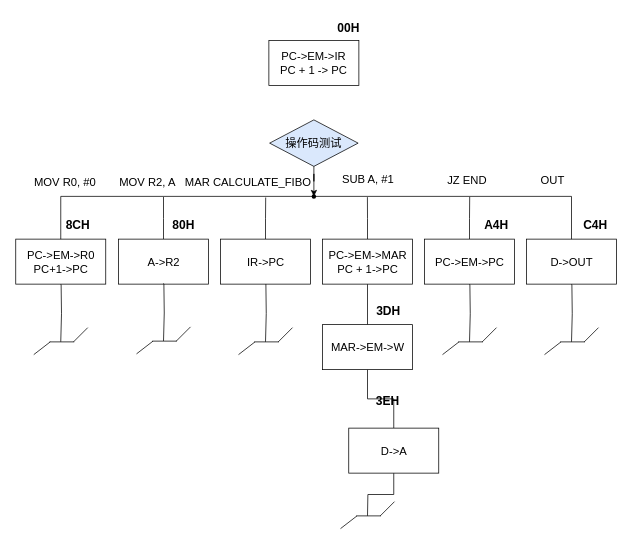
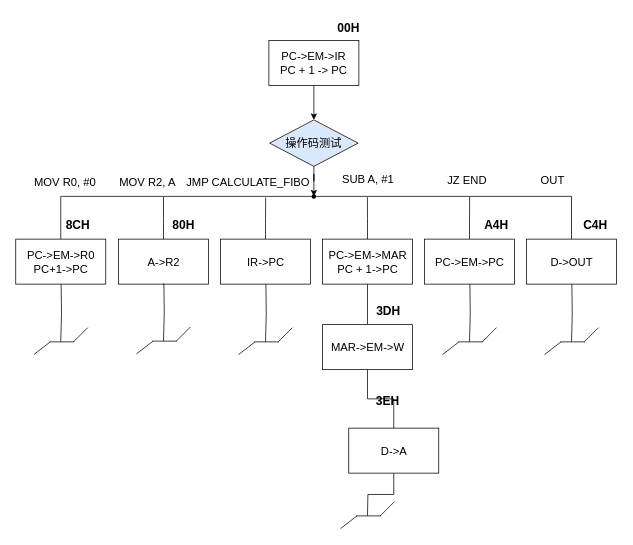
  <mxCell id="0" />
  <mxCell id="1" parent="0" />
+ <mxCell id="2" style="edgeStyle=orthogonalEdgeStyle;rounded=0;orthogonalLoop=1;jettySize=auto;html=1;exitX=0.5;exitY=1;exitDx=0;exitDy=0;fontSize=15;" edge="1" parent="1" source="3" target="4"><mxGeometry relative="1" as="geometry" /></mxCell>
  <mxCell id="3" value="PC-&amp;gt;EM-&amp;gt;IR&lt;br style=&quot;font-size: 15px;&quot;&gt;PC + 1 -&amp;gt; PC" style="rounded=0;whiteSpace=wrap;html=1;strokeColor=default;strokeWidth=1;align=center;verticalAlign=middle;fontFamily=Helvetica;fontSize=15;fontColor=default;fillColor=default;" vertex="1" parent="1"><mxGeometry x="358" y="53" width="120" height="60" as="geometry" /></mxCell>
  <mxCell id="4" value="操作码测试" style="rhombus;whiteSpace=wrap;html=1;fontSize=15;fillColor=#dae8fc;" vertex="1" parent="1"><mxGeometry x="359" y="159" width="118" height="62" as="geometry" /></mxCell>
  <mxCell id="5" value="PC-&amp;gt;EM-&amp;gt;R0&lt;br style=&quot;font-size: 15px;&quot;&gt;PC+1-&amp;gt;PC" style="rounded=0;whiteSpace=wrap;html=1;strokeColor=default;strokeWidth=1;align=center;verticalAlign=middle;fontFamily=Helvetica;fontSize=15;fontColor=default;fillColor=default;" vertex="1" parent="1"><mxGeometry x="20.5" y="318" width="120" height="60" as="geometry" /></mxCell>
  <mxCell id="6" value="MOV R0, #0" style="text;html=1;align=center;verticalAlign=middle;resizable=0;points=[];autosize=1;strokeColor=none;fillColor=none;fontSize=15;" vertex="1" parent="1"><mxGeometry x="35" y="227" width="101" height="30" as="geometry" /></mxCell>
  <mxCell id="7" value="JZ END" style="text;html=1;align=center;verticalAlign=middle;resizable=0;points=[];autosize=1;strokeColor=none;fillColor=none;fontSize=15;" vertex="1" parent="1"><mxGeometry x="587" y="223.5" width="70" height="30" as="geometry" /></mxCell>
  <mxCell id="8" value="MOV R2, A" style="text;html=1;align=center;verticalAlign=middle;resizable=0;points=[];autosize=1;strokeColor=none;fillColor=none;fontSize=15;" vertex="1" parent="1"><mxGeometry x="149" y="227" width="93" height="30" as="geometry" /></mxCell>
  <mxCell id="9" value="SUB A, #1" style="text;html=1;align=center;verticalAlign=middle;resizable=0;points=[];autosize=1;strokeColor=none;fillColor=none;fontSize=15;" vertex="1" parent="1"><mxGeometry x="446" y="223" width="87" height="30" as="geometry" /></mxCell>
- <mxCell id="10" value="MAR CALCULATE_FIBO" style="text;html=1;align=center;verticalAlign=middle;resizable=0;points=[];autosize=1;strokeColor=none;fillColor=none;fontSize=15;" vertex="1" parent="1"><mxGeometry x="239" y="227" width="182" height="30" as="geometry" /></mxCell>
+ <mxCell id="10" value="JMP CALCULATE_FIBO" style="text;html=1;align=center;verticalAlign=middle;resizable=0;points=[];autosize=1;strokeColor=none;fillColor=none;fontSize=15;" vertex="1" parent="1"><mxGeometry x="239" y="227" width="182" height="30" as="geometry" /></mxCell>
  <mxCell id="11" style="edgeStyle=orthogonalEdgeStyle;shape=connector;rounded=0;orthogonalLoop=1;jettySize=auto;html=1;exitX=0.5;exitY=0;exitDx=0;exitDy=0;labelBackgroundColor=default;strokeColor=default;align=center;verticalAlign=middle;fontFamily=Helvetica;fontSize=15;fontColor=default;endArrow=none;endFill=0;" edge="1" parent="1" source="12"><mxGeometry relative="1" as="geometry"><mxPoint x="217.5" y="261.851" as="targetPoint" /></mxGeometry></mxCell>
  <mxCell id="12" value="A-&amp;gt;R2" style="rounded=0;whiteSpace=wrap;html=1;strokeColor=default;strokeWidth=1;align=center;verticalAlign=middle;fontFamily=Helvetica;fontSize=15;fontColor=default;fillColor=default;" vertex="1" parent="1"><mxGeometry x="157.5" y="318" width="120" height="60" as="geometry" /></mxCell>
  <mxCell id="13" style="edgeStyle=orthogonalEdgeStyle;shape=connector;rounded=0;orthogonalLoop=1;jettySize=auto;html=1;exitX=0.5;exitY=0;exitDx=0;exitDy=0;labelBackgroundColor=default;strokeColor=default;align=center;verticalAlign=middle;fontFamily=Helvetica;fontSize=15;fontColor=default;endArrow=none;endFill=0;" edge="1" parent="1" source="14"><mxGeometry relative="1" as="geometry"><mxPoint x="353.75" y="262.501" as="targetPoint" /></mxGeometry></mxCell>
  <mxCell id="14" value="IR-&amp;gt;PC" style="rounded=0;whiteSpace=wrap;html=1;strokeColor=default;strokeWidth=1;align=center;verticalAlign=middle;fontFamily=Helvetica;fontSize=15;fontColor=default;fillColor=default;" vertex="1" parent="1"><mxGeometry x="293.5" y="318" width="120" height="60" as="geometry" /></mxCell>
  <mxCell id="15" style="edgeStyle=orthogonalEdgeStyle;shape=connector;rounded=0;orthogonalLoop=1;jettySize=auto;html=1;exitX=0.5;exitY=0;exitDx=0;exitDy=0;labelBackgroundColor=default;strokeColor=default;align=center;verticalAlign=middle;fontFamily=Helvetica;fontSize=15;fontColor=default;endArrow=none;endFill=0;" edge="1" parent="1" source="17"><mxGeometry relative="1" as="geometry"><mxPoint x="489.394" y="261.998" as="targetPoint" /></mxGeometry></mxCell>
  <mxCell id="16" style="edgeStyle=orthogonalEdgeStyle;shape=connector;rounded=0;orthogonalLoop=1;jettySize=auto;html=1;exitX=0.5;exitY=1;exitDx=0;exitDy=0;entryX=0.5;entryY=0;entryDx=0;entryDy=0;labelBackgroundColor=default;strokeColor=default;align=center;verticalAlign=middle;fontFamily=Helvetica;fontSize=15;fontColor=default;endArrow=none;endFill=0;" edge="1" parent="1" source="17" target="26"><mxGeometry relative="1" as="geometry" /></mxCell>
  <mxCell id="17" value="PC-&amp;gt;EM-&amp;gt;MAR&lt;br style=&quot;font-size: 15px;&quot;&gt;PC + 1-&amp;gt;PC" style="rounded=0;whiteSpace=wrap;html=1;strokeColor=default;strokeWidth=1;align=center;verticalAlign=middle;fontFamily=Helvetica;fontSize=15;fontColor=default;fillColor=default;" vertex="1" parent="1"><mxGeometry x="429.5" y="318" width="120" height="60" as="geometry" /></mxCell>
  <mxCell id="18" style="edgeStyle=orthogonalEdgeStyle;shape=connector;rounded=0;orthogonalLoop=1;jettySize=auto;html=1;exitX=0.5;exitY=0;exitDx=0;exitDy=0;labelBackgroundColor=default;strokeColor=default;align=center;verticalAlign=middle;fontFamily=Helvetica;fontSize=15;fontColor=default;endArrow=none;endFill=0;" edge="1" parent="1" source="19"><mxGeometry relative="1" as="geometry"><mxPoint x="625.758" y="261.683" as="targetPoint" /></mxGeometry></mxCell>
  <mxCell id="19" value="PC-&amp;gt;EM-&amp;gt;PC" style="rounded=0;whiteSpace=wrap;html=1;strokeColor=default;strokeWidth=1;align=center;verticalAlign=middle;fontFamily=Helvetica;fontSize=15;fontColor=default;fillColor=default;" vertex="1" parent="1"><mxGeometry x="565.5" y="318" width="120" height="60" as="geometry" /></mxCell>
  <mxCell id="20" value="D-&amp;gt;OUT" style="rounded=0;whiteSpace=wrap;html=1;strokeColor=default;strokeWidth=1;align=center;verticalAlign=middle;fontFamily=Helvetica;fontSize=15;fontColor=default;fillColor=default;" vertex="1" parent="1"><mxGeometry x="701.5" y="318" width="120" height="60" as="geometry" /></mxCell>
  <mxCell id="21" style="edgeStyle=orthogonalEdgeStyle;rounded=0;orthogonalLoop=1;jettySize=auto;html=1;endArrow=none;endFill=0;fontSize=15;" edge="1" parent="1" source="23" target="5"><mxGeometry relative="1" as="geometry" /></mxCell>
  <mxCell id="22" style="edgeStyle=orthogonalEdgeStyle;shape=connector;rounded=0;orthogonalLoop=1;jettySize=auto;html=1;entryX=0.5;entryY=0;entryDx=0;entryDy=0;labelBackgroundColor=default;strokeColor=default;align=center;verticalAlign=middle;fontFamily=Helvetica;fontSize=15;fontColor=default;endArrow=none;endFill=0;" edge="1" parent="1" source="23" target="20"><mxGeometry relative="1" as="geometry" /></mxCell>
  <mxCell id="23" value="" style="shape=waypoint;sketch=0;size=6;pointerEvents=1;points=[];fillColor=none;resizable=0;rotatable=0;perimeter=centerPerimeter;snapToPoint=1;fontSize=15;" vertex="1" parent="1"><mxGeometry x="408" y="251" width="20" height="20" as="geometry" /></mxCell>
  <mxCell id="24" style="edgeStyle=orthogonalEdgeStyle;rounded=0;orthogonalLoop=1;jettySize=auto;html=1;exitX=0.5;exitY=1;exitDx=0;exitDy=0;entryX=0.58;entryY=0.237;entryDx=0;entryDy=0;entryPerimeter=0;fontSize=15;" edge="1" parent="1" source="4" target="23"><mxGeometry relative="1" as="geometry" /></mxCell>
  <mxCell id="25" style="edgeStyle=orthogonalEdgeStyle;shape=connector;rounded=0;orthogonalLoop=1;jettySize=auto;html=1;exitX=0.5;exitY=1;exitDx=0;exitDy=0;labelBackgroundColor=default;strokeColor=default;align=center;verticalAlign=middle;fontFamily=Helvetica;fontSize=15;fontColor=default;endArrow=none;endFill=0;" edge="1" parent="1" source="26" target="28"><mxGeometry relative="1" as="geometry" /></mxCell>
  <mxCell id="26" value="MAR-&amp;gt;EM-&amp;gt;W" style="rounded=0;whiteSpace=wrap;html=1;strokeColor=default;strokeWidth=1;align=center;verticalAlign=middle;fontFamily=Helvetica;fontSize=15;fontColor=default;fillColor=default;" vertex="1" parent="1"><mxGeometry x="429.5" y="432" width="120" height="60" as="geometry" /></mxCell>
  <mxCell id="27" style="edgeStyle=orthogonalEdgeStyle;shape=connector;rounded=0;orthogonalLoop=1;jettySize=auto;html=1;exitX=0.5;exitY=1;exitDx=0;exitDy=0;labelBackgroundColor=default;strokeColor=default;align=center;verticalAlign=middle;fontFamily=Helvetica;fontSize=15;fontColor=default;endArrow=none;endFill=0;" edge="1" parent="1" source="28"><mxGeometry relative="1" as="geometry"><mxPoint x="489.5" y="686.891" as="targetPoint" /></mxGeometry></mxCell>
  <mxCell id="28" value="D-&amp;gt;A" style="rounded=0;whiteSpace=wrap;html=1;strokeColor=default;strokeWidth=1;align=center;verticalAlign=middle;fontFamily=Helvetica;fontSize=15;fontColor=default;fillColor=default;" vertex="1" parent="1"><mxGeometry x="464.5" y="570" width="120" height="60" as="geometry" /></mxCell>
  <mxCell id="29" value="" style="edgeStyle=none;orthogonalLoop=1;jettySize=auto;html=1;rounded=0;labelBackgroundColor=default;strokeColor=default;align=center;verticalAlign=middle;fontFamily=Helvetica;fontSize=15;fontColor=default;endArrow=none;endFill=0;shape=connector;" edge="1" parent="1"><mxGeometry width="100" relative="1" as="geometry"><mxPoint x="474.5" y="687" as="sourcePoint" /><mxPoint x="507.5" y="687" as="targetPoint" /><Array as="points" /></mxGeometry></mxCell>
  <mxCell id="30" value="" style="edgeStyle=none;orthogonalLoop=1;jettySize=auto;html=1;rounded=0;labelBackgroundColor=default;strokeColor=default;align=center;verticalAlign=middle;fontFamily=Helvetica;fontSize=15;fontColor=default;endArrow=none;endFill=0;shape=connector;" edge="1" parent="1"><mxGeometry width="100" relative="1" as="geometry"><mxPoint x="506.5" y="687" as="sourcePoint" /><mxPoint x="525.5" y="668" as="targetPoint" /><Array as="points" /></mxGeometry></mxCell>
  <mxCell id="31" value="" style="edgeStyle=none;orthogonalLoop=1;jettySize=auto;html=1;rounded=0;labelBackgroundColor=default;strokeColor=default;align=center;verticalAlign=middle;fontFamily=Helvetica;fontSize=15;fontColor=default;endArrow=none;endFill=0;shape=connector;" edge="1" parent="1"><mxGeometry width="100" relative="1" as="geometry"><mxPoint x="453.5" y="704" as="sourcePoint" /><mxPoint x="475.5" y="687" as="targetPoint" /><Array as="points" /></mxGeometry></mxCell>
  <mxCell id="32" value="OUT" style="text;html=1;align=center;verticalAlign=middle;resizable=0;points=[];autosize=1;strokeColor=none;fillColor=none;fontSize=15;fontFamily=Helvetica;fontColor=default;" vertex="1" parent="1"><mxGeometry x="711" y="224" width="50" height="30" as="geometry" /></mxCell>
  <mxCell id="33" style="edgeStyle=orthogonalEdgeStyle;shape=connector;rounded=0;orthogonalLoop=1;jettySize=auto;html=1;exitDx=0;exitDy=0;labelBackgroundColor=default;strokeColor=default;align=center;verticalAlign=middle;fontFamily=Helvetica;fontSize=15;fontColor=default;endArrow=none;endFill=0;" edge="1" parent="1"><mxGeometry relative="1" as="geometry"><mxPoint x="217.5" y="453.891" as="targetPoint" /><mxPoint x="218" y="378" as="sourcePoint" /></mxGeometry></mxCell>
  <mxCell id="34" value="" style="edgeStyle=none;orthogonalLoop=1;jettySize=auto;html=1;rounded=0;labelBackgroundColor=default;strokeColor=default;align=center;verticalAlign=middle;fontFamily=Helvetica;fontSize=15;fontColor=default;endArrow=none;endFill=0;shape=connector;" edge="1" parent="1"><mxGeometry width="100" relative="1" as="geometry"><mxPoint x="202.5" y="454" as="sourcePoint" /><mxPoint x="235.5" y="454" as="targetPoint" /><Array as="points" /></mxGeometry></mxCell>
  <mxCell id="35" value="" style="edgeStyle=none;orthogonalLoop=1;jettySize=auto;html=1;rounded=0;labelBackgroundColor=default;strokeColor=default;align=center;verticalAlign=middle;fontFamily=Helvetica;fontSize=15;fontColor=default;endArrow=none;endFill=0;shape=connector;" edge="1" parent="1"><mxGeometry width="100" relative="1" as="geometry"><mxPoint x="234.5" y="454" as="sourcePoint" /><mxPoint x="253.5" y="435" as="targetPoint" /><Array as="points" /></mxGeometry></mxCell>
  <mxCell id="36" value="" style="edgeStyle=none;orthogonalLoop=1;jettySize=auto;html=1;rounded=0;labelBackgroundColor=default;strokeColor=default;align=center;verticalAlign=middle;fontFamily=Helvetica;fontSize=15;fontColor=default;endArrow=none;endFill=0;shape=connector;" edge="1" parent="1"><mxGeometry width="100" relative="1" as="geometry"><mxPoint x="181.5" y="471" as="sourcePoint" /><mxPoint x="203.5" y="454" as="targetPoint" /><Array as="points" /></mxGeometry></mxCell>
  <mxCell id="37" value="" style="edgeStyle=orthogonalEdgeStyle;shape=connector;rounded=0;orthogonalLoop=1;jettySize=auto;html=1;exitX=0.5;exitY=1;exitDx=0;exitDy=0;labelBackgroundColor=default;strokeColor=default;align=center;verticalAlign=middle;fontFamily=Helvetica;fontSize=15;fontColor=default;endArrow=none;endFill=0;" edge="1" parent="1"><mxGeometry relative="1" as="geometry"><mxPoint x="218" y="378" as="targetPoint" /><mxPoint x="217.5" y="377" as="sourcePoint" /></mxGeometry></mxCell>
  <mxCell id="38" style="edgeStyle=orthogonalEdgeStyle;shape=connector;rounded=0;orthogonalLoop=1;jettySize=auto;html=1;exitX=0.5;exitY=1;exitDx=0;exitDy=0;labelBackgroundColor=default;strokeColor=default;align=center;verticalAlign=middle;fontFamily=Helvetica;fontSize=15;fontColor=default;endArrow=none;endFill=0;" edge="1" parent="1"><mxGeometry relative="1" as="geometry"><mxPoint x="353.5" y="454.891" as="targetPoint" /><mxPoint x="354" y="378" as="sourcePoint" /></mxGeometry></mxCell>
  <mxCell id="39" value="" style="edgeStyle=none;orthogonalLoop=1;jettySize=auto;html=1;rounded=0;labelBackgroundColor=default;strokeColor=default;align=center;verticalAlign=middle;fontFamily=Helvetica;fontSize=15;fontColor=default;endArrow=none;endFill=0;shape=connector;" edge="1" parent="1"><mxGeometry width="100" relative="1" as="geometry"><mxPoint x="338.5" y="455" as="sourcePoint" /><mxPoint x="371.5" y="455" as="targetPoint" /><Array as="points" /></mxGeometry></mxCell>
  <mxCell id="40" value="" style="edgeStyle=none;orthogonalLoop=1;jettySize=auto;html=1;rounded=0;labelBackgroundColor=default;strokeColor=default;align=center;verticalAlign=middle;fontFamily=Helvetica;fontSize=15;fontColor=default;endArrow=none;endFill=0;shape=connector;" edge="1" parent="1"><mxGeometry width="100" relative="1" as="geometry"><mxPoint x="370.5" y="455" as="sourcePoint" /><mxPoint x="389.5" y="436" as="targetPoint" /><Array as="points" /></mxGeometry></mxCell>
  <mxCell id="41" value="" style="edgeStyle=none;orthogonalLoop=1;jettySize=auto;html=1;rounded=0;labelBackgroundColor=default;strokeColor=default;align=center;verticalAlign=middle;fontFamily=Helvetica;fontSize=15;fontColor=default;endArrow=none;endFill=0;shape=connector;" edge="1" parent="1"><mxGeometry width="100" relative="1" as="geometry"><mxPoint x="317.5" y="472" as="sourcePoint" /><mxPoint x="339.5" y="455" as="targetPoint" /><Array as="points" /></mxGeometry></mxCell>
  <mxCell id="42" style="edgeStyle=orthogonalEdgeStyle;shape=connector;rounded=0;orthogonalLoop=1;jettySize=auto;html=1;exitDx=0;exitDy=0;labelBackgroundColor=default;strokeColor=default;align=center;verticalAlign=middle;fontFamily=Helvetica;fontSize=15;fontColor=default;endArrow=none;endFill=0;" edge="1" parent="1"><mxGeometry relative="1" as="geometry"><mxPoint x="80.5" y="454.891" as="targetPoint" /><mxPoint x="81" y="379" as="sourcePoint" /></mxGeometry></mxCell>
  <mxCell id="43" value="" style="edgeStyle=none;orthogonalLoop=1;jettySize=auto;html=1;rounded=0;labelBackgroundColor=default;strokeColor=default;align=center;verticalAlign=middle;fontFamily=Helvetica;fontSize=15;fontColor=default;endArrow=none;endFill=0;shape=connector;" edge="1" parent="1"><mxGeometry width="100" relative="1" as="geometry"><mxPoint x="65.5" y="455" as="sourcePoint" /><mxPoint x="98.5" y="455" as="targetPoint" /><Array as="points" /></mxGeometry></mxCell>
  <mxCell id="44" value="" style="edgeStyle=none;orthogonalLoop=1;jettySize=auto;html=1;rounded=0;labelBackgroundColor=default;strokeColor=default;align=center;verticalAlign=middle;fontFamily=Helvetica;fontSize=15;fontColor=default;endArrow=none;endFill=0;shape=connector;" edge="1" parent="1"><mxGeometry width="100" relative="1" as="geometry"><mxPoint x="97.5" y="455" as="sourcePoint" /><mxPoint x="116.5" y="436" as="targetPoint" /><Array as="points" /></mxGeometry></mxCell>
  <mxCell id="45" value="" style="edgeStyle=none;orthogonalLoop=1;jettySize=auto;html=1;rounded=0;labelBackgroundColor=default;strokeColor=default;align=center;verticalAlign=middle;fontFamily=Helvetica;fontSize=15;fontColor=default;endArrow=none;endFill=0;shape=connector;" edge="1" parent="1"><mxGeometry width="100" relative="1" as="geometry"><mxPoint x="44.5" y="472" as="sourcePoint" /><mxPoint x="66.5" y="455" as="targetPoint" /><Array as="points" /></mxGeometry></mxCell>
  <mxCell id="46" value="" style="edgeStyle=orthogonalEdgeStyle;shape=connector;rounded=0;orthogonalLoop=1;jettySize=auto;html=1;exitX=0.5;exitY=1;exitDx=0;exitDy=0;labelBackgroundColor=default;strokeColor=default;align=center;verticalAlign=middle;fontFamily=Helvetica;fontSize=15;fontColor=default;endArrow=none;endFill=0;" edge="1" parent="1"><mxGeometry relative="1" as="geometry"><mxPoint x="81" y="379" as="targetPoint" /><mxPoint x="80.5" y="378" as="sourcePoint" /></mxGeometry></mxCell>
  <mxCell id="47" style="edgeStyle=orthogonalEdgeStyle;shape=connector;rounded=0;orthogonalLoop=1;jettySize=auto;html=1;exitDx=0;exitDy=0;labelBackgroundColor=default;strokeColor=default;align=center;verticalAlign=middle;fontFamily=Helvetica;fontSize=15;fontColor=default;endArrow=none;endFill=0;" edge="1" parent="1"><mxGeometry relative="1" as="geometry"><mxPoint x="625.5" y="454.891" as="targetPoint" /><mxPoint x="626" y="379" as="sourcePoint" /></mxGeometry></mxCell>
  <mxCell id="48" value="" style="edgeStyle=none;orthogonalLoop=1;jettySize=auto;html=1;rounded=0;labelBackgroundColor=default;strokeColor=default;align=center;verticalAlign=middle;fontFamily=Helvetica;fontSize=15;fontColor=default;endArrow=none;endFill=0;shape=connector;" edge="1" parent="1"><mxGeometry width="100" relative="1" as="geometry"><mxPoint x="610.5" y="455" as="sourcePoint" /><mxPoint x="643.5" y="455" as="targetPoint" /><Array as="points" /></mxGeometry></mxCell>
  <mxCell id="49" value="" style="edgeStyle=none;orthogonalLoop=1;jettySize=auto;html=1;rounded=0;labelBackgroundColor=default;strokeColor=default;align=center;verticalAlign=middle;fontFamily=Helvetica;fontSize=15;fontColor=default;endArrow=none;endFill=0;shape=connector;" edge="1" parent="1"><mxGeometry width="100" relative="1" as="geometry"><mxPoint x="642.5" y="455" as="sourcePoint" /><mxPoint x="661.5" y="436" as="targetPoint" /><Array as="points" /></mxGeometry></mxCell>
  <mxCell id="50" value="" style="edgeStyle=none;orthogonalLoop=1;jettySize=auto;html=1;rounded=0;labelBackgroundColor=default;strokeColor=default;align=center;verticalAlign=middle;fontFamily=Helvetica;fontSize=15;fontColor=default;endArrow=none;endFill=0;shape=connector;" edge="1" parent="1"><mxGeometry width="100" relative="1" as="geometry"><mxPoint x="589.5" y="472" as="sourcePoint" /><mxPoint x="611.5" y="455" as="targetPoint" /><Array as="points" /></mxGeometry></mxCell>
  <mxCell id="51" value="" style="edgeStyle=orthogonalEdgeStyle;shape=connector;rounded=0;orthogonalLoop=1;jettySize=auto;html=1;exitX=0.5;exitY=1;exitDx=0;exitDy=0;labelBackgroundColor=default;strokeColor=default;align=center;verticalAlign=middle;fontFamily=Helvetica;fontSize=15;fontColor=default;endArrow=none;endFill=0;" edge="1" parent="1"><mxGeometry relative="1" as="geometry"><mxPoint x="626" y="379" as="targetPoint" /><mxPoint x="625.5" y="378" as="sourcePoint" /></mxGeometry></mxCell>
  <mxCell id="52" style="edgeStyle=orthogonalEdgeStyle;shape=connector;rounded=0;orthogonalLoop=1;jettySize=auto;html=1;exitDx=0;exitDy=0;labelBackgroundColor=default;strokeColor=default;align=center;verticalAlign=middle;fontFamily=Helvetica;fontSize=15;fontColor=default;endArrow=none;endFill=0;" edge="1" parent="1"><mxGeometry relative="1" as="geometry"><mxPoint x="761.5" y="454.891" as="targetPoint" /><mxPoint x="762" y="379" as="sourcePoint" /></mxGeometry></mxCell>
  <mxCell id="53" value="" style="edgeStyle=none;orthogonalLoop=1;jettySize=auto;html=1;rounded=0;labelBackgroundColor=default;strokeColor=default;align=center;verticalAlign=middle;fontFamily=Helvetica;fontSize=15;fontColor=default;endArrow=none;endFill=0;shape=connector;" edge="1" parent="1"><mxGeometry width="100" relative="1" as="geometry"><mxPoint x="746.5" y="455" as="sourcePoint" /><mxPoint x="779.5" y="455" as="targetPoint" /><Array as="points" /></mxGeometry></mxCell>
  <mxCell id="54" value="" style="edgeStyle=none;orthogonalLoop=1;jettySize=auto;html=1;rounded=0;labelBackgroundColor=default;strokeColor=default;align=center;verticalAlign=middle;fontFamily=Helvetica;fontSize=15;fontColor=default;endArrow=none;endFill=0;shape=connector;" edge="1" parent="1"><mxGeometry width="100" relative="1" as="geometry"><mxPoint x="778.5" y="455" as="sourcePoint" /><mxPoint x="797.5" y="436" as="targetPoint" /><Array as="points" /></mxGeometry></mxCell>
  <mxCell id="55" value="" style="edgeStyle=none;orthogonalLoop=1;jettySize=auto;html=1;rounded=0;labelBackgroundColor=default;strokeColor=default;align=center;verticalAlign=middle;fontFamily=Helvetica;fontSize=15;fontColor=default;endArrow=none;endFill=0;shape=connector;" edge="1" parent="1"><mxGeometry width="100" relative="1" as="geometry"><mxPoint x="725.5" y="472" as="sourcePoint" /><mxPoint x="747.5" y="455" as="targetPoint" /><Array as="points" /></mxGeometry></mxCell>
  <mxCell id="56" value="" style="edgeStyle=orthogonalEdgeStyle;shape=connector;rounded=0;orthogonalLoop=1;jettySize=auto;html=1;exitX=0.5;exitY=1;exitDx=0;exitDy=0;labelBackgroundColor=default;strokeColor=default;align=center;verticalAlign=middle;fontFamily=Helvetica;fontSize=15;fontColor=default;endArrow=none;endFill=0;" edge="1" parent="1"><mxGeometry relative="1" as="geometry"><mxPoint x="762" y="379" as="targetPoint" /><mxPoint x="761.5" y="378" as="sourcePoint" /></mxGeometry></mxCell>
  <mxCell id="57" value="8CH" style="text;html=1;align=center;verticalAlign=middle;resizable=0;points=[];autosize=1;strokeColor=none;fillColor=none;fontSize=16;fontFamily=Helvetica;fontColor=default;fontStyle=1" vertex="1" parent="1"><mxGeometry x="78" y="283" width="50" height="31" as="geometry" /></mxCell>
  <mxCell id="58" value="80H" style="text;html=1;align=center;verticalAlign=middle;resizable=0;points=[];autosize=1;strokeColor=none;fillColor=none;fontSize=16;fontFamily=Helvetica;fontColor=default;fontStyle=1" vertex="1" parent="1"><mxGeometry x="220" y="283" width="47" height="31" as="geometry" /></mxCell>
  <mxCell id="59" value="3DH" style="text;html=1;align=center;verticalAlign=middle;resizable=0;points=[];autosize=1;strokeColor=none;fillColor=none;fontSize=16;fontFamily=Helvetica;fontColor=default;fontStyle=1" vertex="1" parent="1"><mxGeometry x="492" y="398" width="50" height="31" as="geometry" /></mxCell>
  <mxCell id="60" value="A4H" style="text;html=1;align=center;verticalAlign=middle;resizable=0;points=[];autosize=1;strokeColor=none;fillColor=none;fontSize=16;fontFamily=Helvetica;fontColor=default;fontStyle=1" vertex="1" parent="1"><mxGeometry x="636" y="283" width="50" height="31" as="geometry" /></mxCell>
  <mxCell id="61" value="C4H" style="text;html=1;align=center;verticalAlign=middle;resizable=0;points=[];autosize=1;strokeColor=none;fillColor=none;fontSize=16;fontFamily=Helvetica;fontColor=default;fontStyle=1" vertex="1" parent="1"><mxGeometry x="768" y="283" width="50" height="31" as="geometry" /></mxCell>
  <mxCell id="62" value="3EH" style="text;html=1;align=center;verticalAlign=middle;resizable=0;points=[];autosize=1;strokeColor=none;fillColor=none;fontSize=16;fontFamily=Helvetica;fontColor=default;fontStyle=1" vertex="1" parent="1"><mxGeometry x="491" y="518" width="49" height="31" as="geometry" /></mxCell>
  <mxCell id="63" value="00H" style="text;html=1;align=center;verticalAlign=middle;resizable=0;points=[];autosize=1;strokeColor=none;fillColor=none;fontSize=16;fontFamily=Helvetica;fontColor=default;fontStyle=1" vertex="1" parent="1"><mxGeometry x="440" y="20" width="47" height="31" as="geometry" /></mxCell>
